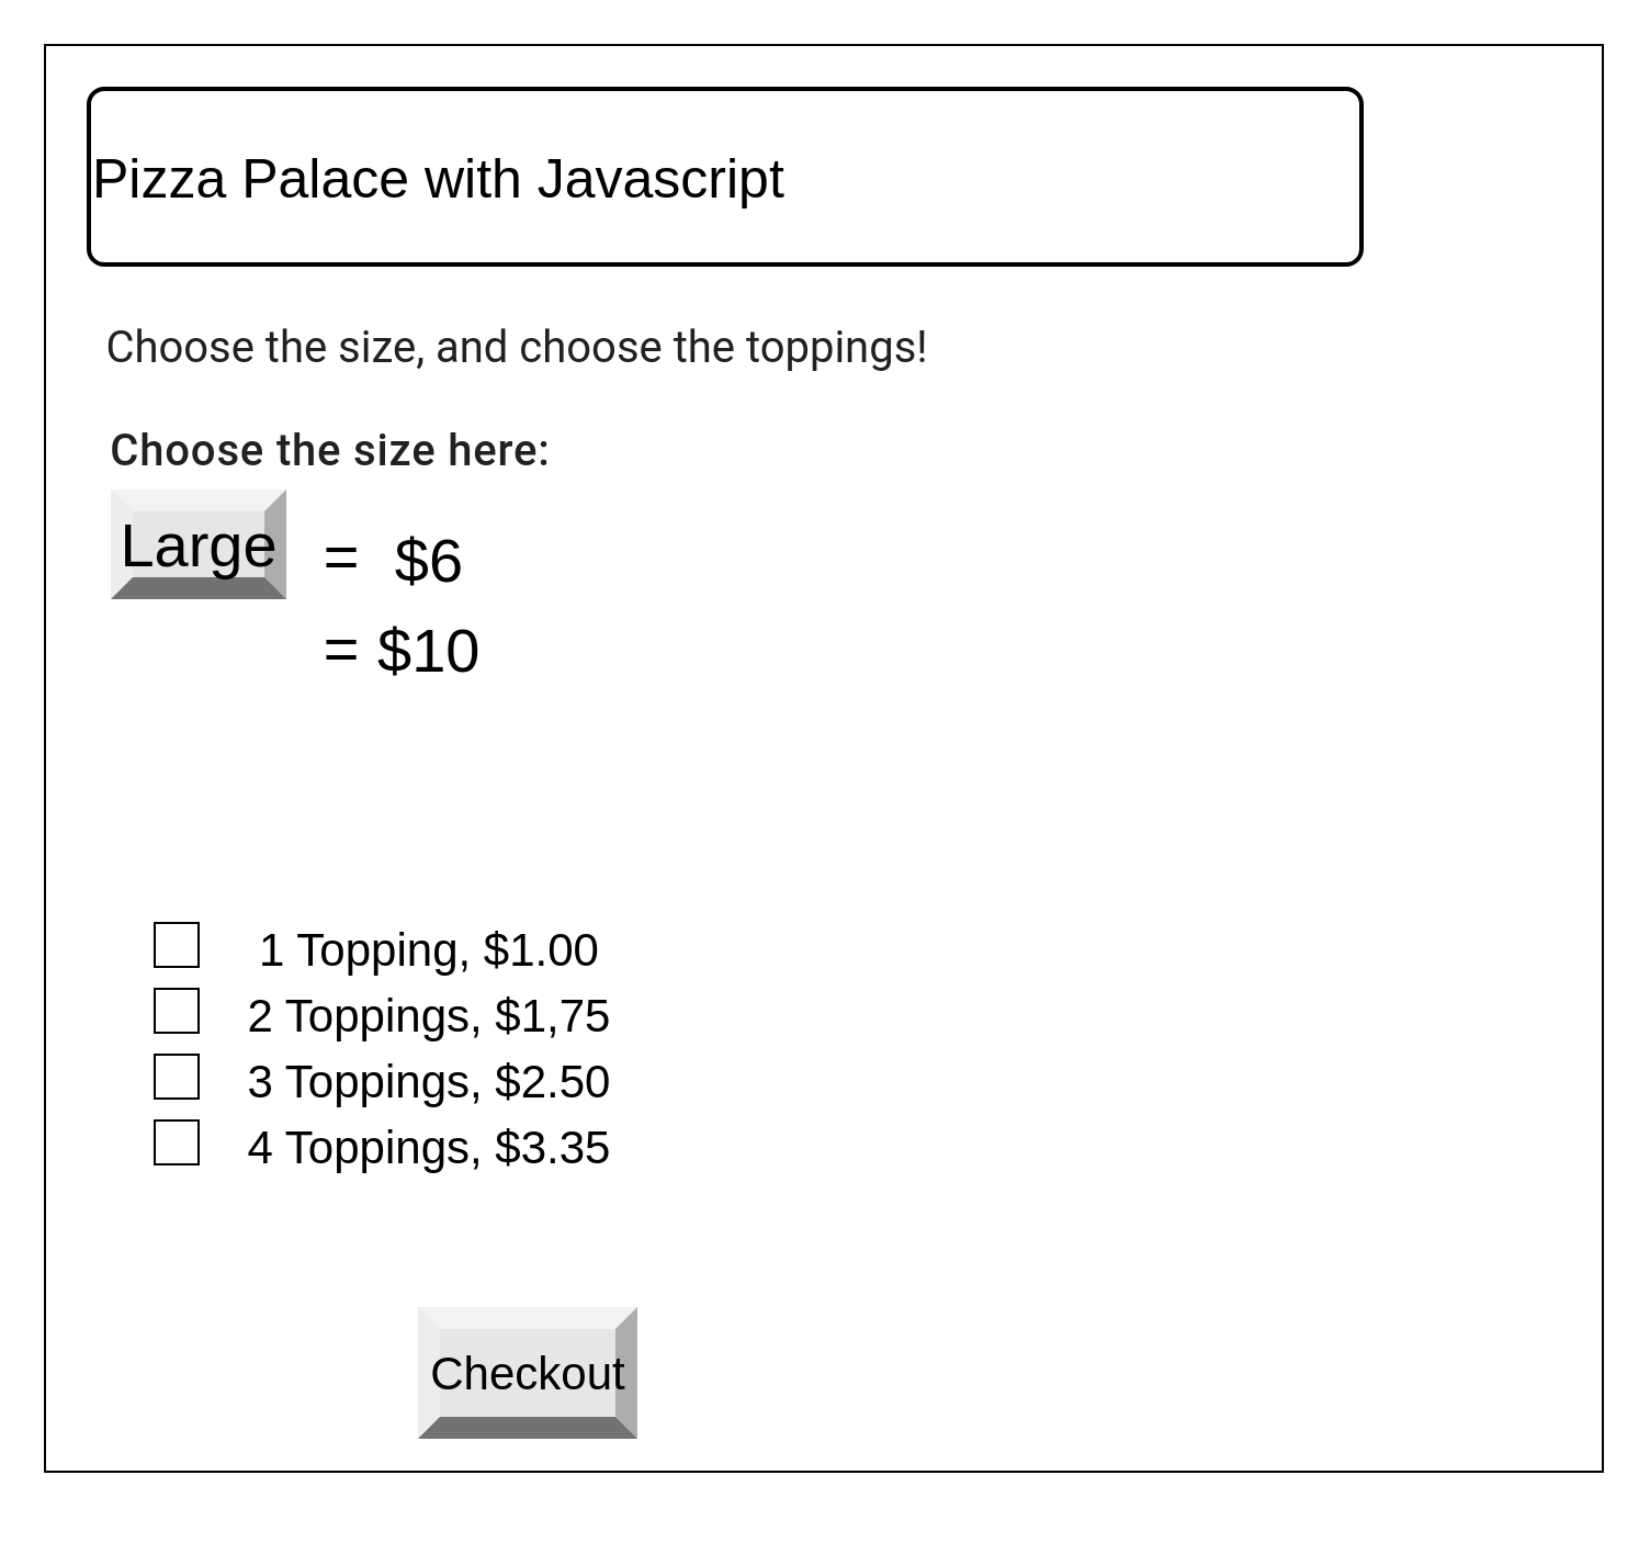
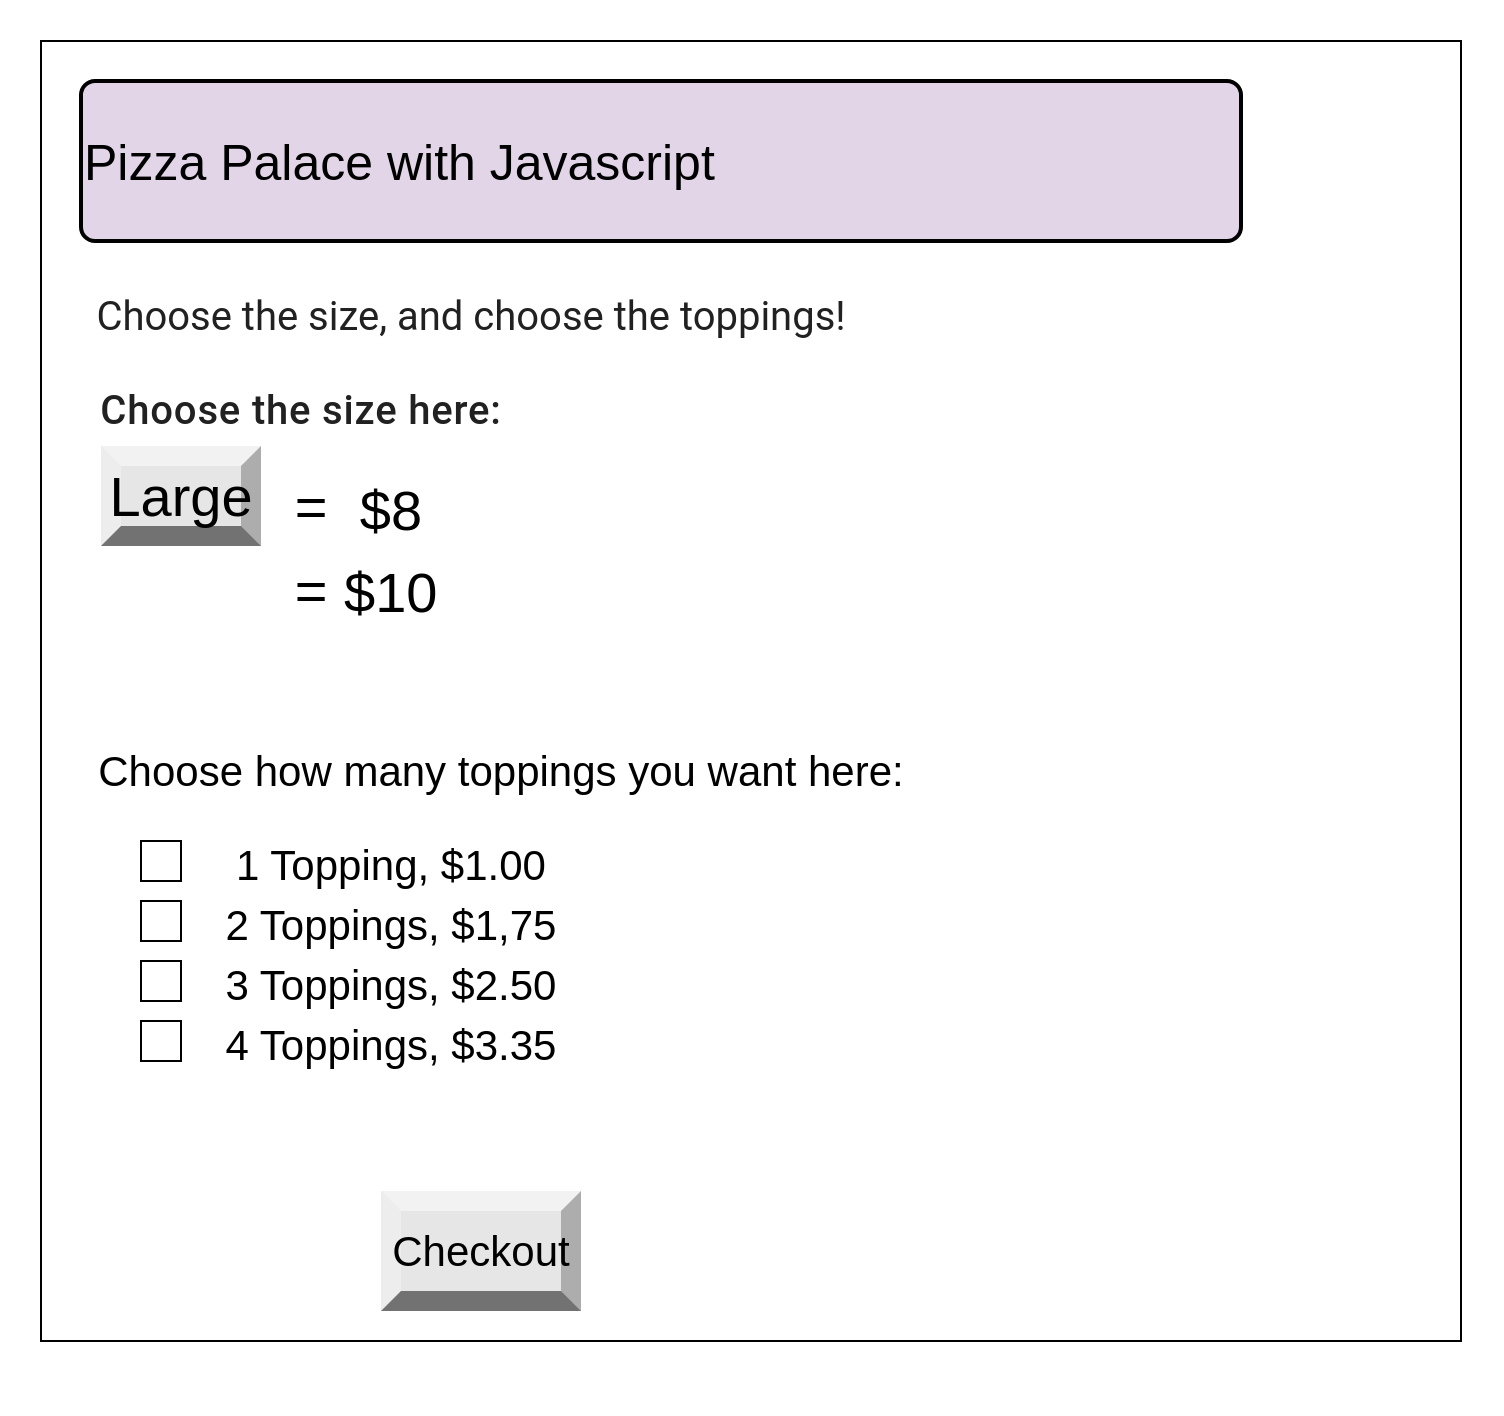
  <mxCell id="0" />
  <mxCell id="1" parent="0" />
  <mxCell id="2" value="&lt;br&gt;&lt;br&gt;" style="verticalLabelPosition=bottom;verticalAlign=top;html=1;shape=mxgraph.basic.rect;fillColor2=none;strokeWidth=1;size=20;indent=5;" parent="1" vertex="1"><mxGeometry x="20" y="20" width="710" height="650" as="geometry" /></mxCell>
- <mxCell id="3" value="&lt;font style=&quot;font-size: 25px&quot;&gt;Pizza Palace with Javascript&lt;/font&gt;" style="rounded=1;whiteSpace=wrap;html=1;absoluteArcSize=1;arcSize=14;strokeWidth=2;align=left;" parent="1" vertex="1"><mxGeometry x="40" y="40" width="580" height="80" as="geometry" /></mxCell>
+ <mxCell id="3" value="&lt;font style=&quot;font-size: 25px&quot;&gt;Pizza Palace with Javascript&lt;/font&gt;" style="rounded=1;whiteSpace=wrap;html=1;absoluteArcSize=1;arcSize=14;strokeWidth=2;align=left;fillColor=#e1d5e7;" parent="1" vertex="1"><mxGeometry x="40" y="40" width="580" height="80" as="geometry" /></mxCell>
  <mxCell id="4" value="Large" style="labelPosition=center;verticalLabelPosition=middle;align=center;html=1;shape=mxgraph.basic.shaded_button;dx=10;fillColor=#E6E6E6;strokeColor=none;fontSize=28;" parent="1" vertex="1"><mxGeometry x="50" y="222.5" width="80" height="50" as="geometry" /></mxCell>
  <mxCell id="5" value="=" style="text;html=1;align=center;verticalAlign=middle;resizable=0;points=[];autosize=1;strokeColor=none;fillColor=none;fontSize=28;" parent="1" vertex="1"><mxGeometry x="140" y="232.5" width="30" height="40" as="geometry" /></mxCell>
  <mxCell id="6" value="" style="edgeStyle=none;html=1;fontSize=25;" edge="1" parent="1" source="7" target="9"><mxGeometry relative="1" as="geometry" /></mxCell>
  <mxCell id="7" value="&lt;span style=&quot;font-family: &amp;#34;helvetica&amp;#34;&quot;&gt;=&lt;/span&gt;" style="text;html=1;align=center;verticalAlign=middle;resizable=0;points=[];autosize=1;strokeColor=none;fillColor=none;fontSize=28;" parent="1" vertex="1"><mxGeometry x="140" y="275" width="30" height="40" as="geometry" /></mxCell>
- <mxCell id="8" value="$6" style="text;html=1;align=center;verticalAlign=middle;resizable=0;points=[];autosize=1;strokeColor=none;fillColor=none;fontSize=28;" parent="1" vertex="1"><mxGeometry x="170" y="235" width="50" height="40" as="geometry" /></mxCell>
+ <mxCell id="8" value="$8" style="text;html=1;align=center;verticalAlign=middle;resizable=0;points=[];autosize=1;strokeColor=none;fillColor=none;fontSize=28;" parent="1" vertex="1"><mxGeometry x="170" y="235" width="50" height="40" as="geometry" /></mxCell>
  <mxCell id="9" value="&lt;div style=&quot;text-align: center&quot;&gt;&lt;span&gt;&lt;font face=&quot;helvetica&quot;&gt;$10&lt;/font&gt;&lt;/span&gt;&lt;/div&gt;" style="text;whiteSpace=wrap;html=1;fontSize=28;" parent="1" vertex="1"><mxGeometry x="170" y="272.5" width="90" height="45" as="geometry" /></mxCell>
  <mxCell id="10" value="" style="verticalLabelPosition=bottom;verticalAlign=top;html=1;shape=mxgraph.basic.rect;fillColor2=none;strokeWidth=1;size=0;indent=5;fontSize=28;" parent="1" vertex="1"><mxGeometry x="70" y="420" width="20" height="20" as="geometry" /></mxCell>
  <mxCell id="11" value="" style="verticalLabelPosition=bottom;verticalAlign=top;html=1;shape=mxgraph.basic.rect;fillColor2=none;strokeWidth=1;size=0;indent=5;fontSize=28;" parent="1" vertex="1"><mxGeometry x="70" y="450" width="20" height="20" as="geometry" /></mxCell>
  <mxCell id="12" value="" style="verticalLabelPosition=bottom;verticalAlign=top;html=1;shape=mxgraph.basic.rect;fillColor2=none;strokeWidth=1;size=0;indent=5;fontSize=28;" parent="1" vertex="1"><mxGeometry x="70" y="480" width="20" height="20" as="geometry" /></mxCell>
  <mxCell id="13" value="" style="verticalLabelPosition=bottom;verticalAlign=top;html=1;shape=mxgraph.basic.rect;fillColor2=none;strokeWidth=1;size=0;indent=5;fontSize=28;" parent="1" vertex="1"><mxGeometry x="70" y="510" width="20" height="20" as="geometry" /></mxCell>
  <mxCell id="14" value="&lt;h4 style=&quot;padding: 0px ; font-family: &amp;#34;roboto&amp;#34; , &amp;#34;helvetica&amp;#34; , &amp;#34;arial&amp;#34; , sans-serif ; font-weight: 400 ; line-height: 32px ; margin: 24px 0px 16px ; color: rgba(0 , 0 , 0 , 0.87)&quot;&gt;&lt;font style=&quot;font-size: 20px&quot;&gt;Choose the size, and choose the toppings!&lt;/font&gt;&lt;/h4&gt;" style="text;html=1;align=center;verticalAlign=middle;resizable=0;points=[];autosize=1;strokeColor=none;fillColor=none;" vertex="1" parent="1"><mxGeometry x="40" y="115" width="390" height="80" as="geometry" /></mxCell>
  <mxCell id="15" value="&lt;h5 style=&quot;padding: 0px ; font-size: 20px ; font-weight: 500 ; line-height: 1 ; letter-spacing: 0.02em ; font-family: &amp;#34;roboto&amp;#34; , &amp;#34;helvetica&amp;#34; , &amp;#34;arial&amp;#34; , sans-serif ; margin: 24px 0px 16px ; color: rgba(0 , 0 , 0 , 0.87)&quot;&gt;Choose the size here:&lt;/h5&gt;" style="text;html=1;align=center;verticalAlign=middle;resizable=0;points=[];autosize=1;strokeColor=none;fillColor=none;fontSize=25;" vertex="1" parent="1"><mxGeometry x="40" y="165" width="220" height="70" as="geometry" /></mxCell>
  <mxCell id="16" value="&lt;font style=&quot;font-size: 21px&quot;&gt;1 Topping, $1.00&lt;br&gt;2 Toppings, $1,75&lt;br&gt;3 Toppings, $2.50&lt;br&gt;4 Toppings, $3.35&lt;/font&gt;" style="text;html=1;align=center;verticalAlign=middle;resizable=0;points=[];autosize=1;strokeColor=none;fillColor=none;fontSize=25;" vertex="1" parent="1"><mxGeometry x="105" y="410" width="180" height="130" as="geometry" /></mxCell>
+ <mxCell id="17" value="Choose how many toppings you want here:" style="text;html=1;align=center;verticalAlign=middle;resizable=0;points=[];autosize=1;strokeColor=none;fillColor=none;fontSize=21;" vertex="1" parent="1"><mxGeometry x="40" y="370" width="420" height="30" as="geometry" /></mxCell>
  <mxCell id="18" value="Checkout" style="labelPosition=center;verticalLabelPosition=middle;align=center;html=1;shape=mxgraph.basic.shaded_button;dx=10;fillColor=#E6E6E6;strokeColor=none;labelBackgroundColor=none;fontSize=21;" vertex="1" parent="1"><mxGeometry x="190" y="595" width="100" height="60" as="geometry" /></mxCell>
